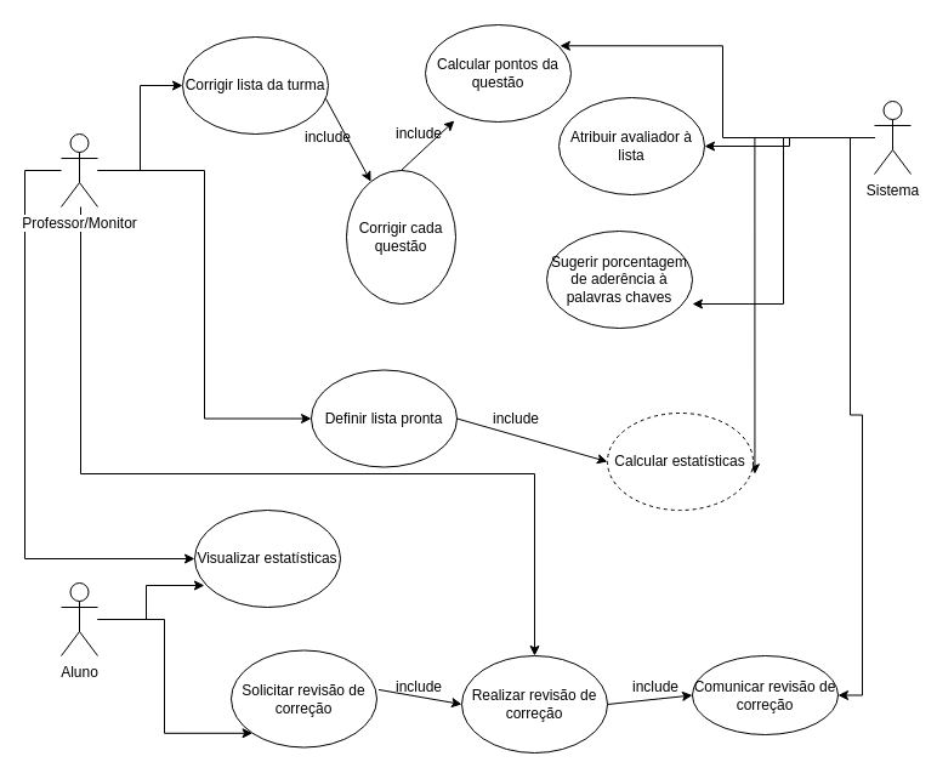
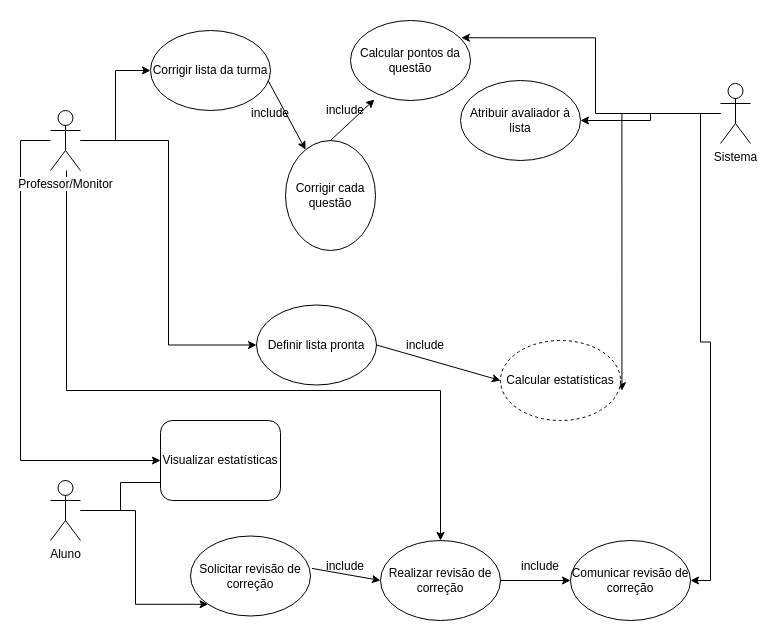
  <mxCell id="0" />
  <mxCell id="1" parent="0" />
  <mxCell id="2" style="edgeStyle=orthogonalEdgeStyle;rounded=0;orthogonalLoop=1;jettySize=auto;html=1;entryX=0;entryY=0.5;entryDx=0;entryDy=0;" edge="1" parent="1" source="6" target="19"><mxGeometry relative="1" as="geometry" /></mxCell>
  <mxCell id="3" style="edgeStyle=orthogonalEdgeStyle;rounded=0;orthogonalLoop=1;jettySize=auto;html=1;" edge="1" parent="1" source="6" target="17"><mxGeometry relative="1" as="geometry" /></mxCell>
  <mxCell id="4" style="edgeStyle=orthogonalEdgeStyle;rounded=0;orthogonalLoop=1;jettySize=auto;html=1;entryX=0;entryY=0.5;entryDx=0;entryDy=0;" edge="1" parent="1" source="6" target="23"><mxGeometry relative="1" as="geometry"><Array as="points"><mxPoint x="20" y="140" /><mxPoint x="20" y="460" /></Array></mxGeometry></mxCell>
  <mxCell id="5" style="edgeStyle=orthogonalEdgeStyle;rounded=0;orthogonalLoop=1;jettySize=auto;html=1;" edge="1" parent="1" source="6" target="25"><mxGeometry relative="1" as="geometry"><Array as="points"><mxPoint x="66" y="390" /><mxPoint x="440" y="390" /></Array></mxGeometry></mxCell>
  <mxCell id="6" value="Professor/Monitor" style="shape=umlActor;verticalLabelPosition=bottom;labelBackgroundColor=#ffffff;verticalAlign=top;html=1;" parent="1" vertex="1"><mxGeometry x="50" y="110" width="30" height="60" as="geometry" /></mxCell>
  <mxCell id="7" style="edgeStyle=orthogonalEdgeStyle;rounded=0;orthogonalLoop=1;jettySize=auto;html=1;entryX=0.066;entryY=0.775;entryDx=0;entryDy=0;entryPerimeter=0;" edge="1" parent="1" source="9" target="23"><mxGeometry relative="1" as="geometry" /></mxCell>
  <mxCell id="8" style="edgeStyle=orthogonalEdgeStyle;rounded=0;orthogonalLoop=1;jettySize=auto;html=1;entryX=0;entryY=1;entryDx=0;entryDy=0;" edge="1" parent="1" source="9" target="24"><mxGeometry relative="1" as="geometry" /></mxCell>
  <mxCell id="9" value="Aluno" style="shape=umlActor;verticalLabelPosition=bottom;labelBackgroundColor=#ffffff;verticalAlign=top;html=1;" parent="1" vertex="1"><mxGeometry x="50" y="480" width="30" height="60" as="geometry" /></mxCell>
  <mxCell id="10" value="" style="edgeStyle=orthogonalEdgeStyle;rounded=0;orthogonalLoop=1;jettySize=auto;html=1;" edge="1" parent="1" source="15" target="16"><mxGeometry relative="1" as="geometry" /></mxCell>
  <mxCell id="11" style="edgeStyle=orthogonalEdgeStyle;rounded=0;orthogonalLoop=1;jettySize=auto;html=1;entryX=1.012;entryY=0.628;entryDx=0;entryDy=0;entryPerimeter=0;" edge="1" parent="1" source="15" target="20"><mxGeometry relative="1" as="geometry" /></mxCell>
  <mxCell id="12" style="edgeStyle=orthogonalEdgeStyle;rounded=0;orthogonalLoop=1;jettySize=auto;html=1;entryX=1;entryY=0.5;entryDx=0;entryDy=0;" edge="1" parent="1" source="15" target="27"><mxGeometry relative="1" as="geometry" /></mxCell>
- <mxCell id="13" style="edgeStyle=orthogonalEdgeStyle;rounded=0;orthogonalLoop=1;jettySize=auto;html=1;entryX=1;entryY=0.75;entryDx=0;entryDy=0;entryPerimeter=0;" edge="1" parent="1" source="15" target="32"><mxGeometry relative="1" as="geometry" /></mxCell>
  <mxCell id="14" style="edgeStyle=orthogonalEdgeStyle;rounded=0;orthogonalLoop=1;jettySize=auto;html=1;entryX=0.924;entryY=0.216;entryDx=0;entryDy=0;entryPerimeter=0;" edge="1" parent="1" source="15" target="31"><mxGeometry relative="1" as="geometry" /></mxCell>
  <mxCell id="15" value="Sistema" style="shape=umlActor;verticalLabelPosition=bottom;labelBackgroundColor=#ffffff;verticalAlign=top;html=1;" parent="1" vertex="1"><mxGeometry x="720" y="83" width="30" height="60" as="geometry" /></mxCell>
  <mxCell id="16" value="Atribuir avaliador à lista" style="ellipse;whiteSpace=wrap;html=1;" vertex="1" parent="1"><mxGeometry x="460" y="80" width="120" height="80" as="geometry" /></mxCell>
  <mxCell id="17" value="Corrigir lista da turma" style="ellipse;whiteSpace=wrap;html=1;" vertex="1" parent="1"><mxGeometry x="150" y="30" width="120" height="80" as="geometry" /></mxCell>
  <mxCell id="18" value="Corrigir cada questão" style="ellipse;whiteSpace=wrap;html=1;" vertex="1" parent="1"><mxGeometry x="285" y="140" width="90" height="110" as="geometry" /></mxCell>
  <mxCell id="19" value="Definir lista pronta" style="ellipse;whiteSpace=wrap;html=1;" vertex="1" parent="1"><mxGeometry x="256" y="304.5" width="120" height="80" as="geometry" /></mxCell>
  <mxCell id="20" value="Calcular estatísticas" style="ellipse;whiteSpace=wrap;html=1;dashed=1;" vertex="1" parent="1"><mxGeometry x="500" y="340" width="120" height="80" as="geometry" /></mxCell>
  <mxCell id="21" value="" style="endArrow=classic;html=1;exitX=1;exitY=0.5;exitDx=0;exitDy=0;entryX=0;entryY=0.5;entryDx=0;entryDy=0;" edge="1" parent="1" source="19" target="20"><mxGeometry width="50" height="50" relative="1" as="geometry"><mxPoint x="400" y="394.5" as="sourcePoint" /><mxPoint x="450" y="344.5" as="targetPoint" /></mxGeometry></mxCell>
  <mxCell id="22" value="include" style="text;html=1;strokeColor=none;fillColor=none;align=center;verticalAlign=middle;whiteSpace=wrap;rounded=0;" vertex="1" parent="1"><mxGeometry x="405" y="334.5" width="40" height="20" as="geometry" /></mxCell>
- <mxCell id="23" value="Visualizar estatísticas" style="ellipse;whiteSpace=wrap;html=1;" vertex="1" parent="1"><mxGeometry x="160" y="420" width="120" height="80" as="geometry" /></mxCell>
+ <mxCell id="23" value="Visualizar estatísticas" style="whiteSpace=wrap;html=1;rounded=1;" vertex="1" parent="1"><mxGeometry x="160" y="420" width="120" height="80" as="geometry" /></mxCell>
  <mxCell id="24" value="Solicitar revisão de correção" style="ellipse;whiteSpace=wrap;html=1;" vertex="1" parent="1"><mxGeometry x="190" y="535.5" width="120" height="80" as="geometry" /></mxCell>
  <mxCell id="25" value="Realizar revisão de correção" style="ellipse;whiteSpace=wrap;html=1;" vertex="1" parent="1"><mxGeometry x="380" y="540" width="120" height="80" as="geometry" /></mxCell>
  <mxCell id="26" value="include" style="text;html=1;strokeColor=none;fillColor=none;align=center;verticalAlign=middle;whiteSpace=wrap;rounded=0;" vertex="1" parent="1"><mxGeometry x="325" y="555.5" width="40" height="20" as="geometry" /></mxCell>
- <mxCell id="27" value="Comunicar revisão de correção" style="ellipse;whiteSpace=wrap;html=1;" vertex="1" parent="1"><mxGeometry x="570" y="540" width="120" height="65" as="geometry" /></mxCell>
+ <mxCell id="27" value="Comunicar revisão de correção" style="ellipse;whiteSpace=wrap;html=1;" vertex="1" parent="1"><mxGeometry x="570" y="540" width="120" height="80" as="geometry" /></mxCell>
  <mxCell id="28" value="" style="endArrow=classic;html=1;entryX=0;entryY=0.5;entryDx=0;entryDy=0;exitX=1.012;exitY=0.405;exitDx=0;exitDy=0;exitPerimeter=0;" edge="1" parent="1" source="24" target="25"><mxGeometry width="50" height="50" relative="1" as="geometry"><mxPoint x="300" y="580" as="sourcePoint" /><mxPoint x="370" y="565.5" as="targetPoint" /></mxGeometry></mxCell>
  <mxCell id="29" value="include" style="text;html=1;strokeColor=none;fillColor=none;align=center;verticalAlign=middle;whiteSpace=wrap;rounded=0;" vertex="1" parent="1"><mxGeometry x="520" y="555.5" width="40" height="20" as="geometry" /></mxCell>
  <mxCell id="30" value="" style="endArrow=classic;html=1;exitX=1;exitY=0.5;exitDx=0;exitDy=0;entryX=0;entryY=0.5;entryDx=0;entryDy=0;" edge="1" parent="1" source="25" target="27"><mxGeometry width="50" height="50" relative="1" as="geometry"><mxPoint x="520" y="650" as="sourcePoint" /><mxPoint x="570" y="600" as="targetPoint" /></mxGeometry></mxCell>
  <mxCell id="31" value="Calcular pontos da questão" style="ellipse;whiteSpace=wrap;html=1;" vertex="1" parent="1"><mxGeometry x="350" y="20" width="120" height="80" as="geometry" /></mxCell>
- <mxCell id="32" value="Sugerir porcentagem de aderência à palavras chaves" style="ellipse;whiteSpace=wrap;html=1;" vertex="1" parent="1"><mxGeometry x="450" y="190" width="120" height="80" as="geometry" /></mxCell>
  <mxCell id="33" value="" style="endArrow=classic;html=1;exitX=0.5;exitY=0;exitDx=0;exitDy=0;entryX=0.199;entryY=0.988;entryDx=0;entryDy=0;entryPerimeter=0;" edge="1" parent="1" source="18" target="31"><mxGeometry width="50" height="50" relative="1" as="geometry"><mxPoint x="290" y="180" as="sourcePoint" /><mxPoint x="340" y="130" as="targetPoint" /></mxGeometry></mxCell>
  <mxCell id="34" value="" style="endArrow=classic;html=1;exitX=0.983;exitY=0.635;exitDx=0;exitDy=0;exitPerimeter=0;" edge="1" parent="1" source="17" target="18"><mxGeometry width="50" height="50" relative="1" as="geometry"><mxPoint x="270" y="110" as="sourcePoint" /><mxPoint x="320" y="60" as="targetPoint" /></mxGeometry></mxCell>
  <mxCell id="35" value="include" style="text;html=1;strokeColor=none;fillColor=none;align=center;verticalAlign=middle;whiteSpace=wrap;rounded=0;" vertex="1" parent="1"><mxGeometry x="250" y="103" width="40" height="20" as="geometry" /></mxCell>
  <mxCell id="36" value="include" style="text;html=1;strokeColor=none;fillColor=none;align=center;verticalAlign=middle;whiteSpace=wrap;rounded=0;" vertex="1" parent="1"><mxGeometry x="325" y="100" width="40" height="20" as="geometry" /></mxCell>
